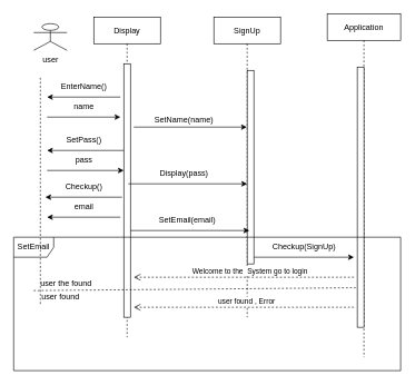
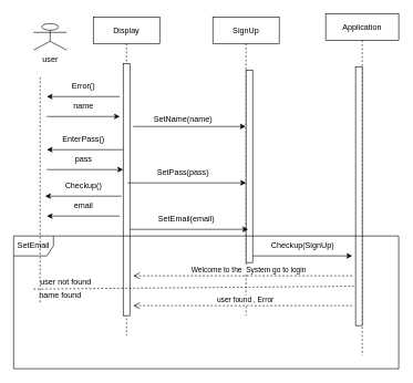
  <mxCell id="0" />
  <mxCell id="1" parent="0" />
  <mxCell id="2" value="Display" style="shape=umlLifeline;perimeter=lifelinePerimeter;container=1;collapsible=0;recursiveResize=0;rounded=0;shadow=0;strokeWidth=1;" parent="1" vertex="1"><mxGeometry x="140" y="25" width="100" height="480" as="geometry" /></mxCell>
  <mxCell id="3" value="" style="points=[];perimeter=orthogonalPerimeter;rounded=0;shadow=0;strokeWidth=1;" parent="2" vertex="1"><mxGeometry x="45" y="70" width="10" height="380" as="geometry" /></mxCell>
  <mxCell id="4" value="" style="endArrow=classic;html=1;rounded=0;" edge="1" parent="2"><mxGeometry width="50" height="50" relative="1" as="geometry"><mxPoint x="45.0" y="200" as="sourcePoint" /><mxPoint x="-70" y="200" as="targetPoint" /></mxGeometry></mxCell>
- <mxCell id="5" value="EnterName()" style="text;html=1;align=center;verticalAlign=middle;resizable=0;points=[];autosize=1;strokeColor=none;fillColor=none;" vertex="1" parent="2"><mxGeometry x="-60" y="90" width="90" height="30" as="geometry" /></mxCell>
+ <mxCell id="5" value="Error()" style="text;html=1;align=center;verticalAlign=middle;resizable=0;points=[];autosize=1;strokeColor=none;fillColor=none;" vertex="1" parent="2"><mxGeometry x="-60" y="90" width="90" height="30" as="geometry" /></mxCell>
  <mxCell id="6" value="Checkup()" style="text;html=1;align=center;verticalAlign=middle;resizable=0;points=[];autosize=1;strokeColor=none;fillColor=none;" vertex="1" parent="2"><mxGeometry x="-60" y="240" width="90" height="30" as="geometry" /></mxCell>
  <mxCell id="7" value="SignUp" style="shape=umlLifeline;perimeter=lifelinePerimeter;container=1;collapsible=0;recursiveResize=0;rounded=0;shadow=0;strokeWidth=1;" parent="1" vertex="1"><mxGeometry x="320" y="25" width="100" height="450" as="geometry" /></mxCell>
  <mxCell id="8" value="" style="points=[];perimeter=orthogonalPerimeter;rounded=0;shadow=0;strokeWidth=1;" parent="7" vertex="1"><mxGeometry x="50" y="80" width="10" height="290" as="geometry" /></mxCell>
  <mxCell id="9" value="" style="endArrow=classic;html=1;rounded=0;" edge="1" parent="7"><mxGeometry width="50" height="50" relative="1" as="geometry"><mxPoint x="-125.0" y="320" as="sourcePoint" /><mxPoint x="53.2" y="320" as="targetPoint" /><Array as="points" /></mxGeometry></mxCell>
  <mxCell id="10" value="user" style="shape=umlActor;verticalLabelPosition=bottom;verticalAlign=top;html=1;outlineConnect=0;" vertex="1" parent="1"><mxGeometry x="50" y="35" width="50" height="40" as="geometry" /></mxCell>
  <mxCell id="11" value="Application" style="shape=umlLifeline;perimeter=lifelinePerimeter;container=1;collapsible=0;recursiveResize=0;rounded=0;shadow=0;strokeWidth=1;" vertex="1" parent="1"><mxGeometry x="490" y="20" width="110" height="515" as="geometry" /></mxCell>
  <mxCell id="12" value="" style="points=[];perimeter=orthogonalPerimeter;rounded=0;shadow=0;strokeWidth=1;" vertex="1" parent="11"><mxGeometry x="45" y="80" width="10" height="390" as="geometry" /></mxCell>
  <mxCell id="13" value="return" style="html=1;verticalAlign=bottom;endArrow=open;dashed=1;endSize=8;rounded=0;entryX=0.242;entryY=0.353;entryDx=0;entryDy=0;entryPerimeter=0;" edge="1" parent="11"><mxGeometry relative="1" as="geometry"><mxPoint x="40" y="440" as="sourcePoint" /><mxPoint x="-289.98" y="440.01" as="targetPoint" /></mxGeometry></mxCell>
  <mxCell id="14" value="user found , Error" style="edgeLabel;html=1;align=center;verticalAlign=middle;resizable=0;points=[];" vertex="1" connectable="0" parent="13"><mxGeometry x="-0.157" y="-3" relative="1" as="geometry"><mxPoint x="-22" y="-7" as="offset" /></mxGeometry></mxCell>
  <mxCell id="15" value="SetEmail" style="shape=umlFrame;whiteSpace=wrap;html=1;" vertex="1" parent="11"><mxGeometry x="-470" y="335" width="580" height="200" as="geometry" /></mxCell>
  <mxCell id="16" value="" style="endArrow=none;dashed=1;html=1;rounded=0;" edge="1" parent="1"><mxGeometry width="50" height="50" relative="1" as="geometry"><mxPoint x="60" y="455" as="sourcePoint" /><mxPoint x="60" y="115" as="targetPoint" /></mxGeometry></mxCell>
  <mxCell id="17" value="" style="endArrow=classic;html=1;rounded=0;" edge="1" parent="1"><mxGeometry width="50" height="50" relative="1" as="geometry"><mxPoint x="180" y="145" as="sourcePoint" /><mxPoint x="70" y="145" as="targetPoint" /></mxGeometry></mxCell>
  <mxCell id="18" value="" style="endArrow=classic;html=1;rounded=0;" edge="1" parent="1"><mxGeometry width="50" height="50" relative="1" as="geometry"><mxPoint x="70" y="175" as="sourcePoint" /><mxPoint x="180" y="175" as="targetPoint" /></mxGeometry></mxCell>
  <mxCell id="19" value="name" style="text;html=1;align=center;verticalAlign=middle;resizable=0;points=[];autosize=1;strokeColor=none;fillColor=none;" vertex="1" parent="1"><mxGeometry x="100" y="145" width="50" height="30" as="geometry" /></mxCell>
  <mxCell id="20" value="" style="endArrow=classic;html=1;rounded=0;" edge="1" parent="1" target="7"><mxGeometry width="50" height="50" relative="1" as="geometry"><mxPoint x="200" y="190" as="sourcePoint" /><mxPoint x="190.5" y="115" as="targetPoint" /><Array as="points" /></mxGeometry></mxCell>
  <mxCell id="21" value="SetName(name)" style="text;html=1;align=center;verticalAlign=middle;resizable=0;points=[];autosize=1;strokeColor=none;fillColor=none;" vertex="1" parent="1"><mxGeometry x="220" y="165" width="110" height="30" as="geometry" /></mxCell>
- <mxCell id="22" value="SetPass()" style="text;html=1;align=center;verticalAlign=middle;resizable=0;points=[];autosize=1;strokeColor=none;fillColor=none;" vertex="1" parent="1"><mxGeometry x="80" y="195" width="90" height="30" as="geometry" /></mxCell>
+ <mxCell id="22" value="EnterPass()" style="text;html=1;align=center;verticalAlign=middle;resizable=0;points=[];autosize=1;strokeColor=none;fillColor=none;" vertex="1" parent="1"><mxGeometry x="80" y="195" width="90" height="30" as="geometry" /></mxCell>
  <mxCell id="23" value="" style="endArrow=classic;html=1;rounded=0;" edge="1" parent="1" target="3"><mxGeometry width="50" height="50" relative="1" as="geometry"><mxPoint x="70" y="255" as="sourcePoint" /><mxPoint x="190" y="185" as="targetPoint" /></mxGeometry></mxCell>
  <mxCell id="24" value="pass" style="text;html=1;align=center;verticalAlign=middle;resizable=0;points=[];autosize=1;strokeColor=none;fillColor=none;" vertex="1" parent="1"><mxGeometry x="100" y="225" width="50" height="30" as="geometry" /></mxCell>
  <mxCell id="25" value="" style="endArrow=classic;html=1;rounded=0;" edge="1" parent="1"><mxGeometry width="50" height="50" relative="1" as="geometry"><mxPoint x="191.8" y="275" as="sourcePoint" /><mxPoint x="370" y="275" as="targetPoint" /><Array as="points" /></mxGeometry></mxCell>
- <mxCell id="26" value="Display(pass)" style="text;html=1;align=center;verticalAlign=middle;resizable=0;points=[];autosize=1;strokeColor=none;fillColor=none;" vertex="1" parent="1"><mxGeometry x="225" y="245" width="100" height="30" as="geometry" /></mxCell>
+ <mxCell id="26" value="SetPass(pass)" style="text;html=1;align=center;verticalAlign=middle;resizable=0;points=[];autosize=1;strokeColor=none;fillColor=none;" vertex="1" parent="1"><mxGeometry x="225" y="245" width="100" height="30" as="geometry" /></mxCell>
  <mxCell id="27" value="" style="endArrow=classic;html=1;rounded=0;" edge="1" parent="1"><mxGeometry width="50" height="50" relative="1" as="geometry"><mxPoint x="182.5" y="295" as="sourcePoint" /><mxPoint x="67.5" y="295" as="targetPoint" /></mxGeometry></mxCell>
  <mxCell id="28" value="" style="endArrow=classic;html=1;rounded=0;" edge="1" parent="1"><mxGeometry width="50" height="50" relative="1" as="geometry"><mxPoint x="180" y="325" as="sourcePoint" /><mxPoint x="70" y="325" as="targetPoint" /></mxGeometry></mxCell>
  <mxCell id="29" value="email" style="text;html=1;align=center;verticalAlign=middle;resizable=0;points=[];autosize=1;strokeColor=none;fillColor=none;" vertex="1" parent="1"><mxGeometry x="100" y="295" width="50" height="30" as="geometry" /></mxCell>
  <mxCell id="30" value="SetEmail(email)" style="text;html=1;align=center;verticalAlign=middle;resizable=0;points=[];autosize=1;strokeColor=none;fillColor=none;" vertex="1" parent="1"><mxGeometry x="225" y="315" width="110" height="30" as="geometry" /></mxCell>
  <mxCell id="31" value="Checkup(SignUp)" style="text;html=1;align=center;verticalAlign=middle;resizable=0;points=[];autosize=1;strokeColor=none;fillColor=none;" vertex="1" parent="1"><mxGeometry x="395" y="355" width="120" height="30" as="geometry" /></mxCell>
  <mxCell id="32" value="" style="endArrow=classic;html=1;rounded=0;" edge="1" parent="1"><mxGeometry width="50" height="50" relative="1" as="geometry"><mxPoint x="380" y="385" as="sourcePoint" /><mxPoint x="530" y="385" as="targetPoint" /><Array as="points" /></mxGeometry></mxCell>
  <mxCell id="33" value="return" style="html=1;verticalAlign=bottom;endArrow=open;dashed=1;endSize=8;rounded=0;entryX=0.242;entryY=0.353;entryDx=0;entryDy=0;entryPerimeter=0;" edge="1" parent="1"><mxGeometry relative="1" as="geometry"><mxPoint x="530" y="415" as="sourcePoint" /><mxPoint x="200.04" y="415.01" as="targetPoint" /></mxGeometry></mxCell>
  <mxCell id="34" value="Welcome to the&amp;nbsp; System go to login" style="edgeLabel;html=1;align=center;verticalAlign=middle;resizable=0;points=[];" vertex="1" connectable="0" parent="33"><mxGeometry x="-0.157" y="-3" relative="1" as="geometry"><mxPoint x="-17" y="-7" as="offset" /></mxGeometry></mxCell>
  <mxCell id="35" value="" style="endArrow=none;dashed=1;html=1;rounded=0;entryX=-0.235;entryY=0.848;entryDx=0;entryDy=0;entryPerimeter=0;" edge="1" parent="1" target="12"><mxGeometry width="50" height="50" relative="1" as="geometry"><mxPoint x="50" y="435" as="sourcePoint" /><mxPoint x="510" y="425" as="targetPoint" /><Array as="points" /></mxGeometry></mxCell>
- <mxCell id="36" value="user found" style="text;html=1;align=center;verticalAlign=middle;resizable=0;points=[];autosize=1;strokeColor=none;fillColor=none;" vertex="1" parent="1"><mxGeometry x="50" y="430" width="80" height="30" as="geometry" /></mxCell>
- <mxCell id="37" value="user the found&amp;nbsp;" style="text;html=1;align=center;verticalAlign=middle;resizable=0;points=[];autosize=1;strokeColor=none;fillColor=none;" vertex="1" parent="1"><mxGeometry x="50" y="410" width="100" height="30" as="geometry" /></mxCell>
+ <mxCell id="36" value="name found" style="text;html=1;align=center;verticalAlign=middle;resizable=0;points=[];autosize=1;strokeColor=none;fillColor=none;" vertex="1" parent="1"><mxGeometry x="50" y="430" width="80" height="30" as="geometry" /></mxCell>
+ <mxCell id="37" value="user not found&amp;nbsp;" style="text;html=1;align=center;verticalAlign=middle;resizable=0;points=[];autosize=1;strokeColor=none;fillColor=none;" vertex="1" parent="1"><mxGeometry x="50" y="410" width="100" height="30" as="geometry" /></mxCell>
